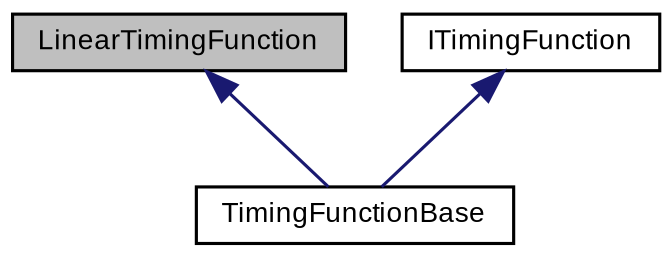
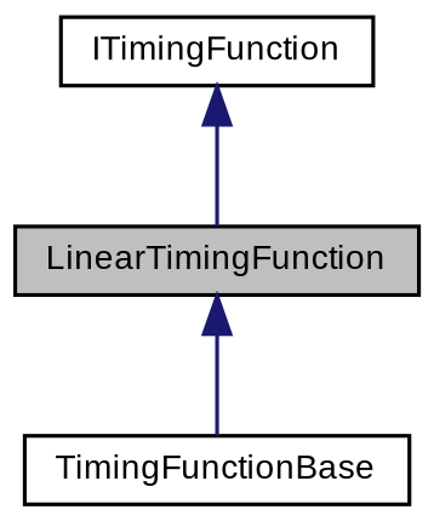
  digraph {
    node [color=black fontname=Arial fontsize=9 shape=record]
    edge [color=midnightblue dir=back fontname=Arial fontsize=9 labelfontname=Arial labelfontsize=9 style=solid]
    n1 [fillcolor=grey75 fontcolor=black height=0.2 label=LinearTimingFunction style=filled width=0.4]
    n2 [height=0.2 label=TimingFunctionBase width=0.4]
    n3 [height=0.2 label=ITimingFunction width=0.4]
    n1 -> n2
-   n3 -> n2
+   n3 -> n1
  }
